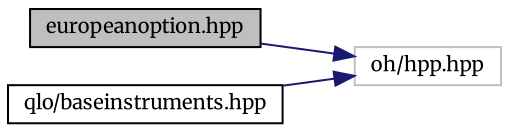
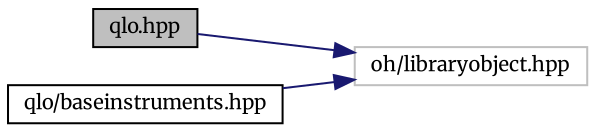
  digraph {
    fontname=Merriweather
    rankdir=LR
    node [color=black fillcolor=white fontname=Merriweather fontsize=10 shape=record style=filled]
    edge [color=midnightblue fontname=Merriweather fontsize=10 labelfontname=Helvetica labelfontsize=10 style=solid]
-   n1 [fillcolor=grey75 fontcolor=black height=0.2 label="europeanoption.hpp" width=0.4]
-   n2 [color=grey75 height=0.2 label="oh/hpp.hpp" width=0.4]
+   n1 [fillcolor=grey75 fontcolor=black height=0.2 label="qlo.hpp" width=0.4]
+   n2 [color=grey75 height=0.2 label="oh/libraryobject.hpp" width=0.4]
    n3 [height=0.2 label="qlo/baseinstruments.hpp" width=0.4]
    n1 -> n2
    n3 -> n2
  }
